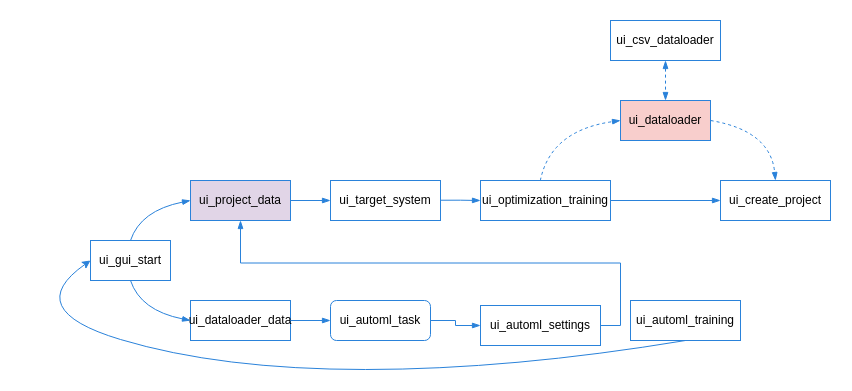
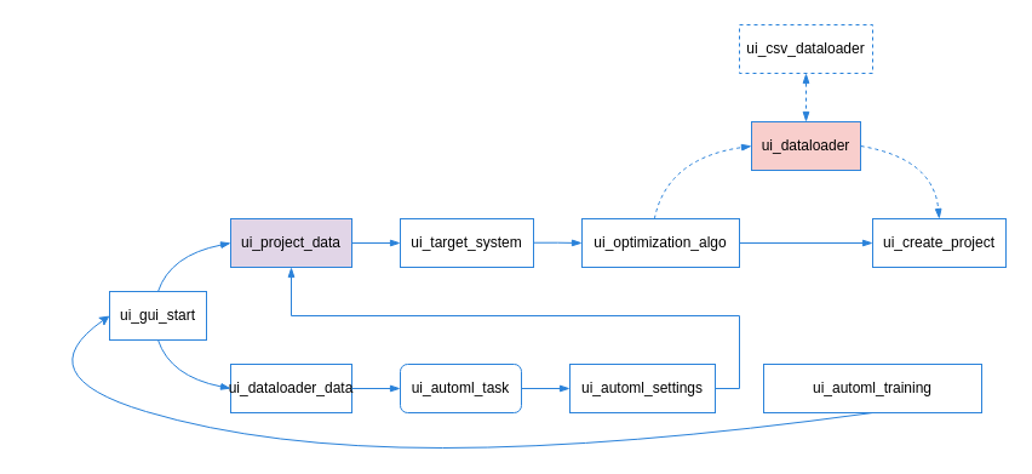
  <mxCell id="0" />
  <mxCell id="1" parent="0" />
  <mxCell id="2" value="ui_gui_start" style="rounded=0;whiteSpace=wrap;html=1;strokeColor=#2A82DA;" parent="1" vertex="1"><mxGeometry x="90" y="240" width="80" height="40" as="geometry" /></mxCell>
  <mxCell id="3" style="edgeStyle=orthogonalEdgeStyle;rounded=0;orthogonalLoop=1;jettySize=auto;html=1;exitX=1;exitY=0.5;exitDx=0;exitDy=0;entryX=0;entryY=0.5;entryDx=0;entryDy=0;endArrow=blockThin;endFill=1;strokeColor=#2A82DA;" parent="1" source="4" target="5" edge="1"><mxGeometry relative="1" as="geometry"><mxPoint x="310" y="200" as="sourcePoint" /></mxGeometry></mxCell>
  <mxCell id="4" value="ui_project_data" style="rounded=0;whiteSpace=wrap;html=1;strokeColor=#2A82DA;fillColor=#e1d5e7;" parent="1" vertex="1"><mxGeometry x="190" y="180" width="100" height="40" as="geometry" /></mxCell>
  <mxCell id="5" value="ui_target_system" style="rounded=0;whiteSpace=wrap;html=1;strokeColor=#2A82DA;" parent="1" vertex="1"><mxGeometry x="330" y="180" width="110" height="40" as="geometry" /></mxCell>
  <mxCell id="6" value="" style="curved=1;endArrow=blockThin;html=1;rounded=0;exitX=0.5;exitY=0;exitDx=0;exitDy=0;entryX=0;entryY=0.5;entryDx=0;entryDy=0;endFill=1;strokeColor=#2A82DA;" parent="1" source="2" target="4" edge="1"><mxGeometry width="50" height="50" relative="1" as="geometry"><mxPoint x="110" y="250" as="sourcePoint" /><mxPoint x="160" y="200" as="targetPoint" /><Array as="points"><mxPoint x="140" y="210" /></Array></mxGeometry></mxCell>
- <mxCell id="7" value="ui_optimization_training" style="rounded=0;whiteSpace=wrap;html=1;strokeColor=#2A82DA;" parent="1" vertex="1"><mxGeometry x="480" y="180" width="130" height="40" as="geometry" /></mxCell>
+ <mxCell id="7" value="ui_optimization_algo" style="rounded=0;whiteSpace=wrap;html=1;strokeColor=#2A82DA;" parent="1" vertex="1"><mxGeometry x="480" y="180" width="130" height="40" as="geometry" /></mxCell>
  <mxCell id="8" style="edgeStyle=orthogonalEdgeStyle;rounded=0;orthogonalLoop=1;jettySize=auto;html=1;exitX=1;exitY=0.493;exitDx=0;exitDy=0;endArrow=blockThin;endFill=1;exitPerimeter=0;entryX=0;entryY=0.5;entryDx=0;entryDy=0;strokeColor=#2A82DA;" parent="1" source="5" target="7" edge="1"><mxGeometry relative="1" as="geometry"><mxPoint x="424" y="199.71" as="sourcePoint" /><mxPoint x="442" y="210" as="targetPoint" /></mxGeometry></mxCell>
  <mxCell id="9" value="ui_dataloader" style="rounded=0;whiteSpace=wrap;html=1;strokeColor=#2A82DA;fillColor=#f8cecc;" parent="1" vertex="1"><mxGeometry x="620" y="100" width="90" height="40" as="geometry" /></mxCell>
  <mxCell id="10" value="ui_create_project" style="rounded=0;whiteSpace=wrap;html=1;strokeColor=#2A82DA;" parent="1" vertex="1"><mxGeometry x="720" y="180" width="110" height="40" as="geometry" /></mxCell>
  <mxCell id="11" style="edgeStyle=orthogonalEdgeStyle;rounded=0;orthogonalLoop=1;jettySize=auto;html=1;exitX=1;exitY=0.5;exitDx=0;exitDy=0;endArrow=blockThin;endFill=1;entryX=0;entryY=0.5;entryDx=0;entryDy=0;strokeColor=#2A82DA;" parent="1" source="7" target="10" edge="1"><mxGeometry relative="1" as="geometry"><mxPoint x="450" y="209.72" as="sourcePoint" /><mxPoint x="490" y="210" as="targetPoint" /></mxGeometry></mxCell>
  <mxCell id="12" value="" style="curved=1;endArrow=blockThin;html=1;rounded=0;entryX=0;entryY=0.5;entryDx=0;entryDy=0;endFill=1;dashed=1;strokeColor=#2A82DA;exitX=0.46;exitY=0.004;exitDx=0;exitDy=0;exitPerimeter=0;" parent="1" source="7" target="9" edge="1"><mxGeometry width="50" height="50" relative="1" as="geometry"><mxPoint x="550" y="180" as="sourcePoint" /><mxPoint x="585" y="100" as="targetPoint" /><Array as="points"><mxPoint x="550" y="130" /></Array></mxGeometry></mxCell>
  <mxCell id="13" value="" style="curved=1;endArrow=blockThin;html=1;rounded=0;exitX=1;exitY=0.5;exitDx=0;exitDy=0;entryX=0.5;entryY=0;entryDx=0;entryDy=0;endFill=1;dashed=1;strokeColor=#2A82DA;" parent="1" source="9" target="10" edge="1"><mxGeometry width="50" height="50" relative="1" as="geometry"><mxPoint x="772.5" y="170" as="sourcePoint" /><mxPoint x="837.5" y="110" as="targetPoint" /><Array as="points"><mxPoint x="770" y="130" /></Array></mxGeometry></mxCell>
  <mxCell id="14" value="ui_dataloader_data" style="rounded=0;whiteSpace=wrap;html=1;strokeColor=#2A82DA;" parent="1" vertex="1"><mxGeometry x="190" y="300" width="100" height="40" as="geometry" /></mxCell>
  <mxCell id="15" value="" style="curved=1;endArrow=blockThin;html=1;rounded=0;exitX=0.5;exitY=1;exitDx=0;exitDy=0;entryX=0;entryY=0.5;entryDx=0;entryDy=0;endFill=1;strokeColor=#2A82DA;" parent="1" source="2" target="14" edge="1"><mxGeometry width="50" height="50" relative="1" as="geometry"><mxPoint x="120" y="370" as="sourcePoint" /><mxPoint x="185" y="330" as="targetPoint" /><Array as="points"><mxPoint x="140" y="310" /></Array></mxGeometry></mxCell>
  <mxCell id="16" value="ui_automl_task" style="whiteSpace=wrap;html=1;strokeColor=#2A82DA;rounded=1;" parent="1" vertex="1"><mxGeometry x="330" y="300" width="100" height="40" as="geometry" /></mxCell>
  <mxCell id="17" style="edgeStyle=orthogonalEdgeStyle;rounded=0;orthogonalLoop=1;jettySize=auto;html=1;exitX=1;exitY=0.5;exitDx=0;exitDy=0;entryX=0;entryY=0.5;entryDx=0;entryDy=0;endArrow=blockThin;endFill=1;strokeColor=#2A82DA;" parent="1" source="14" target="16" edge="1"><mxGeometry relative="1" as="geometry"><mxPoint x="280" y="280" as="sourcePoint" /><mxPoint x="320" y="280" as="targetPoint" /></mxGeometry></mxCell>
  <mxCell id="18" style="edgeStyle=orthogonalEdgeStyle;rounded=0;orthogonalLoop=1;jettySize=auto;html=1;exitX=1;exitY=0.5;exitDx=0;exitDy=0;entryX=0;entryY=0.5;entryDx=0;entryDy=0;endArrow=blockThin;endFill=1;strokeColor=#2A82DA;" parent="1" source="16" target="19" edge="1"><mxGeometry relative="1" as="geometry"><mxPoint x="300" y="330" as="sourcePoint" /><mxPoint x="450" y="320" as="targetPoint" /></mxGeometry></mxCell>
- <mxCell id="19" value="ui_automl_settings" style="rounded=0;whiteSpace=wrap;html=1;strokeColor=#2A82DA;" parent="1" vertex="1"><mxGeometry x="480" y="305" width="120" height="40" as="geometry" /></mxCell>
- <mxCell id="20" value="ui_automl_training" style="rounded=0;whiteSpace=wrap;html=1;strokeColor=#2A82DA;" parent="1" vertex="1"><mxGeometry x="630" y="300" width="110" height="40" as="geometry" /></mxCell>
+ <mxCell id="19" value="ui_automl_settings" style="rounded=0;whiteSpace=wrap;html=1;strokeColor=#2A82DA;" parent="1" vertex="1"><mxGeometry x="470" y="300" width="120" height="40" as="geometry" /></mxCell>
+ <mxCell id="20" value="ui_automl_training" style="rounded=0;whiteSpace=wrap;html=1;strokeColor=#2A82DA;" parent="1" vertex="1"><mxGeometry x="630" y="300" width="180" height="40" as="geometry" /></mxCell>
  <mxCell id="21" style="edgeStyle=orthogonalEdgeStyle;rounded=0;orthogonalLoop=1;jettySize=auto;html=1;exitX=1;exitY=0.5;exitDx=0;exitDy=0;endArrow=blockThin;endFill=1;strokeColor=#2A82DA;" parent="1" source="19" target="4" edge="1"><mxGeometry relative="1" as="geometry"><mxPoint x="440" y="330" as="sourcePoint" /><mxPoint x="480" y="330" as="targetPoint" /></mxGeometry></mxCell>
  <mxCell id="22" value="" style="curved=1;endArrow=classic;html=1;rounded=0;exitX=0.5;exitY=1;exitDx=0;exitDy=0;entryX=0;entryY=0.5;entryDx=0;entryDy=0;strokeColor=#2A82DA;" parent="1" source="20" target="2" edge="1"><mxGeometry width="50" height="50" relative="1" as="geometry"><mxPoint x="500" y="339" as="sourcePoint" /><mxPoint x="550" y="289" as="targetPoint" /><Array as="points"><mxPoint x="510" y="369" /><mxPoint x="220" y="369" /><mxPoint x="20" y="309" /></Array></mxGeometry></mxCell>
- <mxCell id="23" value="ui_csv_dataloader" style="rounded=0;whiteSpace=wrap;html=1;strokeColor=#2A82DA;" parent="1" vertex="1"><mxGeometry x="610" y="20" width="110" height="40" as="geometry" /></mxCell>
+ <mxCell id="23" value="ui_csv_dataloader" style="rounded=0;whiteSpace=wrap;html=1;strokeColor=#2A82DA;dashed=1;" parent="1" vertex="1"><mxGeometry x="610" y="20" width="110" height="40" as="geometry" /></mxCell>
  <mxCell id="24" style="rounded=0;orthogonalLoop=1;jettySize=auto;html=1;exitX=0.5;exitY=1;exitDx=0;exitDy=0;endArrow=blockThin;endFill=1;strokeColor=#2A82DA;entryX=0.5;entryY=0;entryDx=0;entryDy=0;dashed=1;startArrow=blockThin;startFill=1;" parent="1" source="23" target="9" edge="1"><mxGeometry relative="1" as="geometry"><mxPoint x="760" y="100" as="sourcePoint" /><mxPoint x="660" y="90" as="targetPoint" /></mxGeometry></mxCell>
